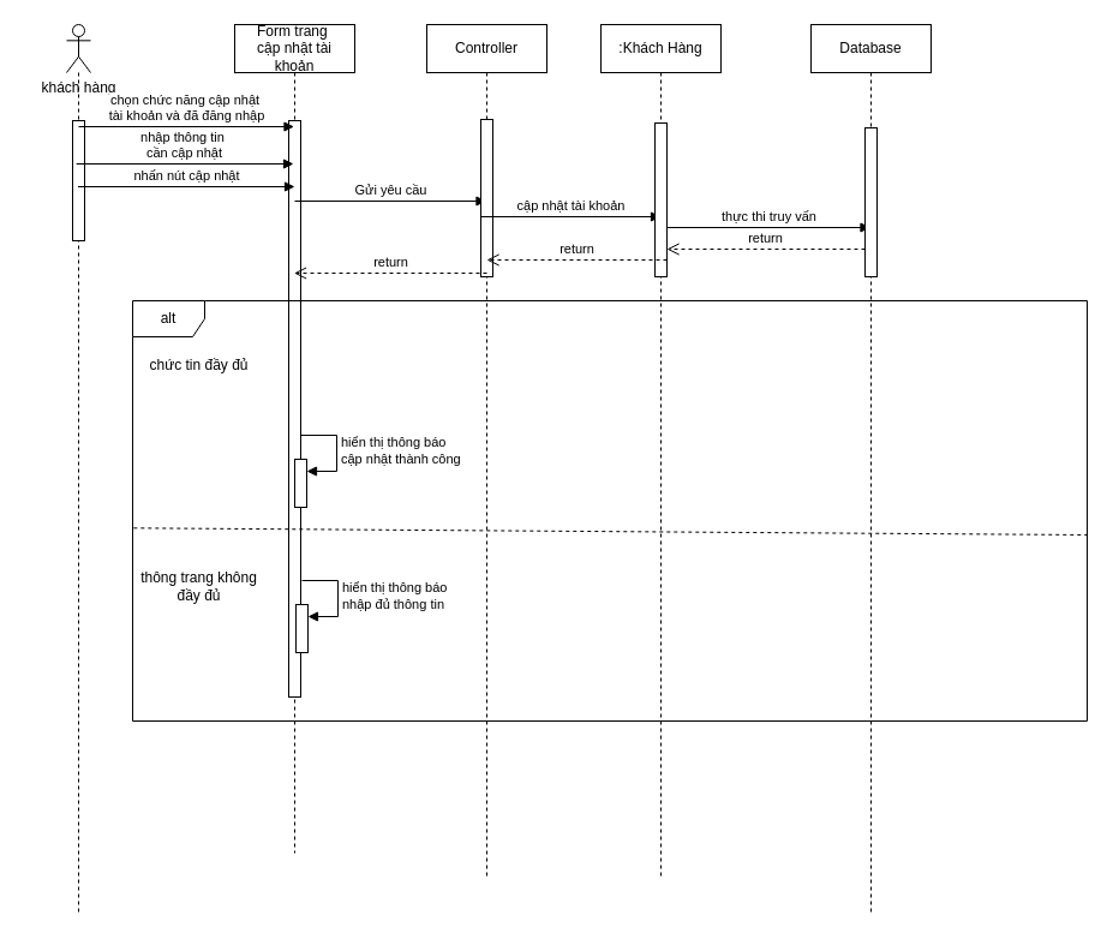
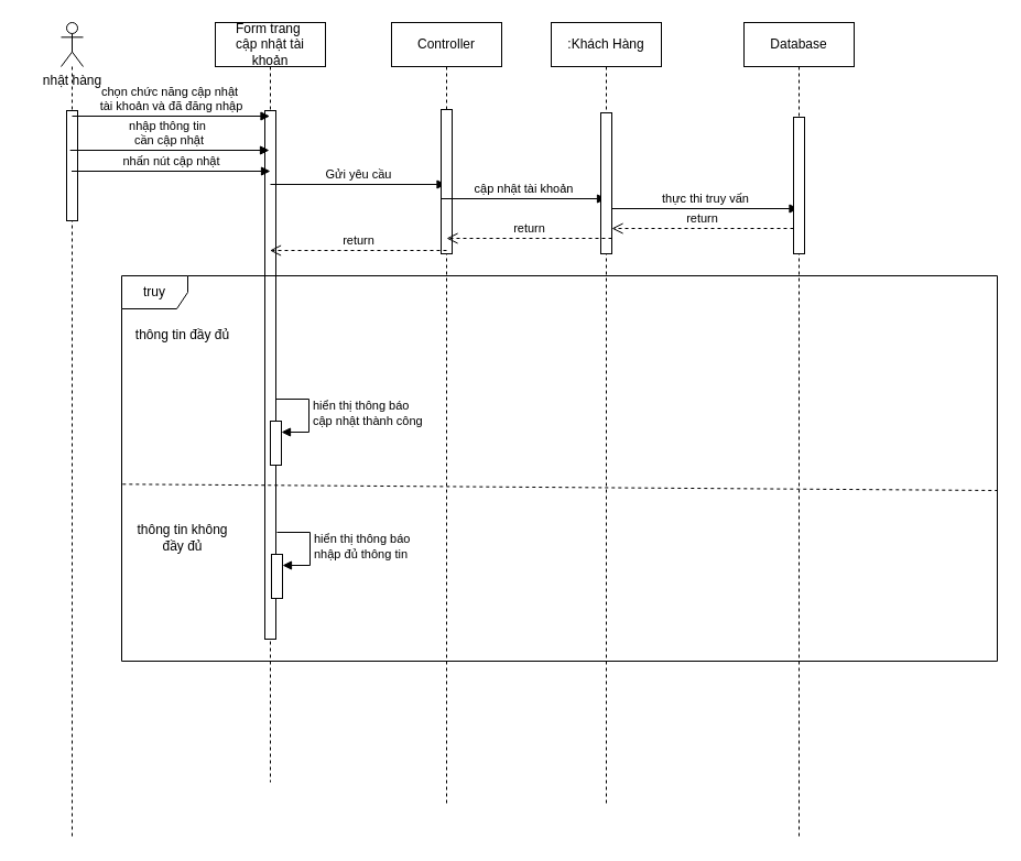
  <mxCell id="0" />
  <mxCell id="1" parent="0" />
  <mxCell id="2" value="" style="shape=umlLifeline;perimeter=lifelinePerimeter;whiteSpace=wrap;html=1;container=1;dropTarget=0;collapsible=0;recursiveResize=0;outlineConnect=0;portConstraint=eastwest;newEdgeStyle={&quot;curved&quot;:0,&quot;rounded&quot;:0};participant=umlActor;" parent="1" vertex="1"><mxGeometry x="55" y="20" width="20" height="740" as="geometry" /></mxCell>
  <mxCell id="3" value="" style="html=1;points=[[0,0,0,0,5],[0,1,0,0,-5],[1,0,0,0,5],[1,1,0,0,-5]];perimeter=orthogonalPerimeter;outlineConnect=0;targetShapes=umlLifeline;portConstraint=eastwest;newEdgeStyle={&quot;curved&quot;:0,&quot;rounded&quot;:0};" parent="2" vertex="1"><mxGeometry x="5" y="80" width="10" height="100" as="geometry" /></mxCell>
  <mxCell id="4" value="Controller" style="shape=umlLifeline;perimeter=lifelinePerimeter;whiteSpace=wrap;html=1;container=1;dropTarget=0;collapsible=0;recursiveResize=0;outlineConnect=0;portConstraint=eastwest;newEdgeStyle={&quot;curved&quot;:0,&quot;rounded&quot;:0};" parent="1" vertex="1"><mxGeometry x="355" y="20" width="100" height="710" as="geometry" /></mxCell>
  <mxCell id="5" value="Form trang&amp;nbsp;&lt;div&gt;cập nhật tài khoản&lt;/div&gt;" style="shape=umlLifeline;perimeter=lifelinePerimeter;whiteSpace=wrap;html=1;container=1;dropTarget=0;collapsible=0;recursiveResize=0;outlineConnect=0;portConstraint=eastwest;newEdgeStyle={&quot;curved&quot;:0,&quot;rounded&quot;:0};" parent="1" vertex="1"><mxGeometry x="195" y="20" width="100" height="690" as="geometry" /></mxCell>
  <mxCell id="6" value="" style="html=1;points=[[0,0,0,0,5],[0,1,0,0,-5],[1,0,0,0,5],[1,1,0,0,-5]];perimeter=orthogonalPerimeter;outlineConnect=0;targetShapes=umlLifeline;portConstraint=eastwest;newEdgeStyle={&quot;curved&quot;:0,&quot;rounded&quot;:0};" parent="5" vertex="1"><mxGeometry x="45" y="80" width="10" height="480" as="geometry" /></mxCell>
  <mxCell id="7" value=":Khách Hàng" style="shape=umlLifeline;perimeter=lifelinePerimeter;whiteSpace=wrap;html=1;container=1;dropTarget=0;collapsible=0;recursiveResize=0;outlineConnect=0;portConstraint=eastwest;newEdgeStyle={&quot;curved&quot;:0,&quot;rounded&quot;:0};" parent="1" vertex="1"><mxGeometry x="500" y="20" width="100" height="710" as="geometry" /></mxCell>
  <mxCell id="8" value="Database" style="shape=umlLifeline;perimeter=lifelinePerimeter;whiteSpace=wrap;html=1;container=1;dropTarget=0;collapsible=0;recursiveResize=0;outlineConnect=0;portConstraint=eastwest;newEdgeStyle={&quot;curved&quot;:0,&quot;rounded&quot;:0};" parent="1" vertex="1"><mxGeometry x="675" y="20" width="100" height="740" as="geometry" /></mxCell>
- <mxCell id="9" value="khách hàng" style="text;html=1;align=center;verticalAlign=middle;resizable=0;points=[];autosize=1;strokeColor=none;fillColor=none;" parent="1" vertex="1"><mxGeometry x="20" y="58" width="90" height="30" as="geometry" /></mxCell>
+ <mxCell id="9" value="nhật hàng" style="text;html=1;align=center;verticalAlign=middle;resizable=0;points=[];autosize=1;strokeColor=none;fillColor=none;" parent="1" vertex="1"><mxGeometry x="20" y="58" width="90" height="30" as="geometry" /></mxCell>
  <mxCell id="10" value="chọn chức năng cập nhật&amp;nbsp;&lt;div&gt;tài khoản và đã đăng nhập&lt;/div&gt;" style="html=1;verticalAlign=bottom;endArrow=block;curved=0;rounded=0;exitX=0.5;exitY=0.05;exitDx=0;exitDy=0;exitPerimeter=0;" parent="1" source="3" target="5" edge="1"><mxGeometry width="80" relative="1" as="geometry"><mxPoint x="105" y="90" as="sourcePoint" /><mxPoint x="185" y="90" as="targetPoint" /></mxGeometry></mxCell>
  <mxCell id="11" value="Gửi yêu cầu" style="html=1;verticalAlign=bottom;endArrow=block;curved=0;rounded=0;" parent="1" edge="1"><mxGeometry width="80" relative="1" as="geometry"><mxPoint x="245" y="167" as="sourcePoint" /><mxPoint x="404.5" y="167" as="targetPoint" /></mxGeometry></mxCell>
  <mxCell id="12" value="" style="html=1;points=[[0,0,0,0,5],[0,1,0,0,-5],[1,0,0,0,5],[1,1,0,0,-5]];perimeter=orthogonalPerimeter;outlineConnect=0;targetShapes=umlLifeline;portConstraint=eastwest;newEdgeStyle={&quot;curved&quot;:0,&quot;rounded&quot;:0};" parent="1" vertex="1"><mxGeometry x="400" y="99" width="10" height="131" as="geometry" /></mxCell>
  <mxCell id="13" value="nhập thông tin&amp;nbsp;&lt;div&gt;cần cập nhật&lt;/div&gt;" style="html=1;verticalAlign=bottom;endArrow=block;curved=0;rounded=0;" parent="1" edge="1"><mxGeometry width="80" relative="1" as="geometry"><mxPoint x="63.167" y="136" as="sourcePoint" /><mxPoint x="244" y="136" as="targetPoint" /></mxGeometry></mxCell>
  <mxCell id="14" value="nhấn nút cập nhật" style="html=1;verticalAlign=bottom;endArrow=block;curved=0;rounded=0;" parent="1" source="2" edge="1"><mxGeometry width="80" relative="1" as="geometry"><mxPoint x="95" y="155" as="sourcePoint" /><mxPoint x="245" y="155" as="targetPoint" /></mxGeometry></mxCell>
- <mxCell id="15" value="alt" style="shape=umlFrame;whiteSpace=wrap;html=1;pointerEvents=0;" parent="1" vertex="1"><mxGeometry x="110" y="250" width="795" height="350" as="geometry" /></mxCell>
- <mxCell id="16" value="chức tin đầy đủ" style="text;html=1;align=center;verticalAlign=middle;resizable=0;points=[];autosize=1;strokeColor=none;fillColor=none;" parent="1" vertex="1"><mxGeometry x="110" y="289" width="110" height="30" as="geometry" /></mxCell>
+ <mxCell id="15" value="truy" style="shape=umlFrame;whiteSpace=wrap;html=1;pointerEvents=0;" parent="1" vertex="1"><mxGeometry x="110" y="250" width="795" height="350" as="geometry" /></mxCell>
+ <mxCell id="16" value="thông tin đầy đủ" style="text;html=1;align=center;verticalAlign=middle;resizable=0;points=[];autosize=1;strokeColor=none;fillColor=none;" parent="1" vertex="1"><mxGeometry x="110" y="289" width="110" height="30" as="geometry" /></mxCell>
  <mxCell id="17" value="" style="html=1;points=[[0,0,0,0,5],[0,1,0,0,-5],[1,0,0,0,5],[1,1,0,0,-5]];perimeter=orthogonalPerimeter;outlineConnect=0;targetShapes=umlLifeline;portConstraint=eastwest;newEdgeStyle={&quot;curved&quot;:0,&quot;rounded&quot;:0};" parent="1" vertex="1"><mxGeometry x="245" y="382" width="10" height="40" as="geometry" /></mxCell>
  <mxCell id="18" value="hiển thị thông báo&lt;div&gt;cập nhật thành công&lt;/div&gt;" style="html=1;align=left;spacingLeft=2;endArrow=block;rounded=0;edgeStyle=orthogonalEdgeStyle;curved=0;rounded=0;" parent="1" target="17" edge="1"><mxGeometry relative="1" as="geometry"><mxPoint x="250" y="362" as="sourcePoint" /><Array as="points"><mxPoint x="280" y="392" /></Array></mxGeometry></mxCell>
  <mxCell id="19" value="" style="endArrow=none;dashed=1;html=1;rounded=0;exitX=0.001;exitY=0.69;exitDx=0;exitDy=0;exitPerimeter=0;" parent="1" edge="1"><mxGeometry width="50" height="50" relative="1" as="geometry"><mxPoint x="110.795" y="439.3" as="sourcePoint" /><mxPoint x="905" y="445" as="targetPoint" /><Array as="points"><mxPoint x="905" y="445" /></Array></mxGeometry></mxCell>
  <mxCell id="20" value="" style="html=1;points=[[0,0,0,0,5],[0,1,0,0,-5],[1,0,0,0,5],[1,1,0,0,-5]];perimeter=orthogonalPerimeter;outlineConnect=0;targetShapes=umlLifeline;portConstraint=eastwest;newEdgeStyle={&quot;curved&quot;:0,&quot;rounded&quot;:0};" parent="1" vertex="1"><mxGeometry x="246" y="503" width="10" height="40" as="geometry" /></mxCell>
  <mxCell id="21" value="hiển thị thông báo&lt;div&gt;nhập đủ thông tin&lt;/div&gt;" style="html=1;align=left;spacingLeft=2;endArrow=block;rounded=0;edgeStyle=orthogonalEdgeStyle;curved=0;rounded=0;" parent="1" target="20" edge="1"><mxGeometry relative="1" as="geometry"><mxPoint x="251" y="483" as="sourcePoint" /><Array as="points"><mxPoint x="281" y="513" /></Array></mxGeometry></mxCell>
- <mxCell id="22" value="thông trang không&lt;div&gt;đầy đủ&lt;/div&gt;" style="text;html=1;align=center;verticalAlign=middle;resizable=0;points=[];autosize=1;strokeColor=none;fillColor=none;" parent="1" vertex="1"><mxGeometry x="110" y="468" width="110" height="40" as="geometry" /></mxCell>
+ <mxCell id="22" value="thông tin không&lt;div&gt;đầy đủ&lt;/div&gt;" style="text;html=1;align=center;verticalAlign=middle;resizable=0;points=[];autosize=1;strokeColor=none;fillColor=none;" parent="1" vertex="1"><mxGeometry x="110" y="468" width="110" height="40" as="geometry" /></mxCell>
  <mxCell id="23" value="cập nhật tài khoản" style="html=1;verticalAlign=bottom;endArrow=block;curved=0;rounded=0;entryX=0;entryY=0;entryDx=0;entryDy=0;entryPerimeter=0;" parent="1" edge="1"><mxGeometry width="80" relative="1" as="geometry"><mxPoint x="400" y="180" as="sourcePoint" /><mxPoint x="550" y="180" as="targetPoint" /></mxGeometry></mxCell>
  <mxCell id="24" value="thực thi truy vấn" style="html=1;verticalAlign=bottom;endArrow=block;curved=0;rounded=0;" parent="1" edge="1"><mxGeometry width="80" relative="1" as="geometry"><mxPoint x="555" y="189" as="sourcePoint" /><mxPoint x="724.5" y="189" as="targetPoint" /></mxGeometry></mxCell>
  <mxCell id="25" value="" style="html=1;points=[[0,0,0,0,5],[0,1,0,0,-5],[1,0,0,0,5],[1,1,0,0,-5]];perimeter=orthogonalPerimeter;outlineConnect=0;targetShapes=umlLifeline;portConstraint=eastwest;newEdgeStyle={&quot;curved&quot;:0,&quot;rounded&quot;:0};" parent="1" vertex="1"><mxGeometry x="545" y="102" width="10" height="128" as="geometry" /></mxCell>
  <mxCell id="26" value="" style="html=1;points=[[0,0,0,0,5],[0,1,0,0,-5],[1,0,0,0,5],[1,1,0,0,-5]];perimeter=orthogonalPerimeter;outlineConnect=0;targetShapes=umlLifeline;portConstraint=eastwest;newEdgeStyle={&quot;curved&quot;:0,&quot;rounded&quot;:0};" parent="1" vertex="1"><mxGeometry x="720" y="106" width="10" height="124" as="geometry" /></mxCell>
  <mxCell id="27" value="return" style="html=1;verticalAlign=bottom;endArrow=open;dashed=1;endSize=8;curved=0;rounded=0;entryX=1;entryY=1;entryDx=0;entryDy=-5;entryPerimeter=0;" parent="1" edge="1"><mxGeometry relative="1" as="geometry"><mxPoint x="720" y="207" as="sourcePoint" /><mxPoint x="555" y="207" as="targetPoint" /></mxGeometry></mxCell>
  <mxCell id="28" value="return" style="html=1;verticalAlign=bottom;endArrow=open;dashed=1;endSize=8;curved=0;rounded=0;" parent="1" edge="1"><mxGeometry relative="1" as="geometry"><mxPoint x="555" y="216" as="sourcePoint" /><mxPoint x="405" y="216" as="targetPoint" /></mxGeometry></mxCell>
  <mxCell id="29" value="return" style="html=1;verticalAlign=bottom;endArrow=open;dashed=1;endSize=8;curved=0;rounded=0;" parent="1" edge="1"><mxGeometry relative="1" as="geometry"><mxPoint x="405" y="227" as="sourcePoint" /><mxPoint x="244.5" y="227" as="targetPoint" /></mxGeometry></mxCell>
